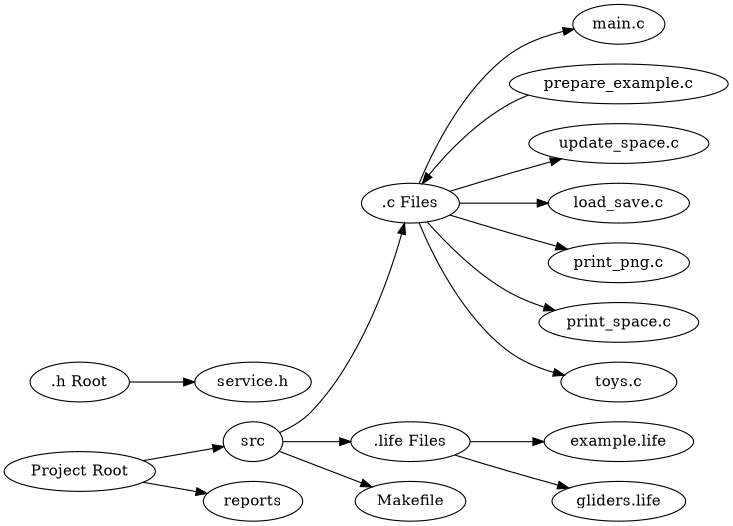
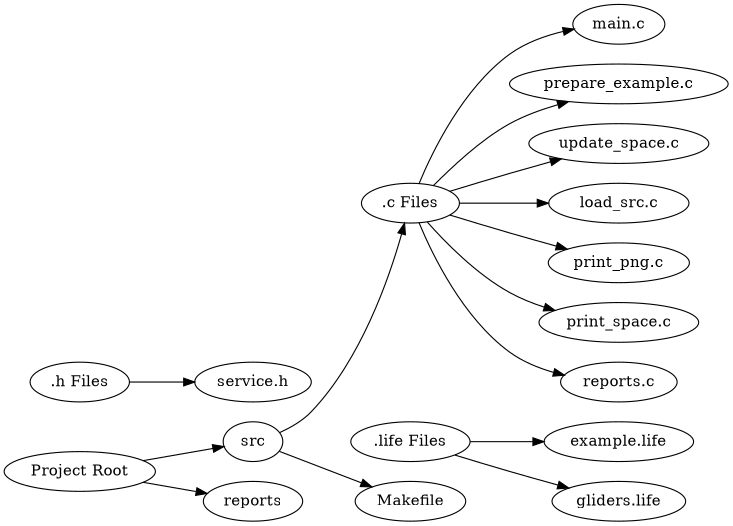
  digraph {
    rankdir=LR
    n1 [label="Project Root"]
    n2 [label=src]
    n3 [label=reports]
    n4 [label=".c Files"]
    n5 [label=".life Files"]
    n6 [label=Makefile]
    n7 [label="main.c"]
    n8 [label="prepare_example.c"]
    n9 [label="update_space.c"]
-   n10 [label="load_save.c"]
+   n10 [label="load_src.c"]
    n11 [label="print_png.c"]
    n12 [label="print_space.c"]
-   n13 [label="toys.c"]
-   n14 [label=".h Root"]
+   n13 [label="reports.c"]
+   n14 [label=".h Files"]
    n15 [label="service.h"]
    n16 [label="example.life"]
    n17 [label="gliders.life"]
    n1 -> n2
    n1 -> n3
    n2 -> n4
-   n2 -> n5
    n2 -> n6
    n4 -> n7
-   n8 -> n4
+   n4 -> n8
    n4 -> n9
    n4 -> n10
    n4 -> n11
    n4 -> n12
    n4 -> n13
    n5 -> n16
    n5 -> n17
    n14 -> n15
  }
